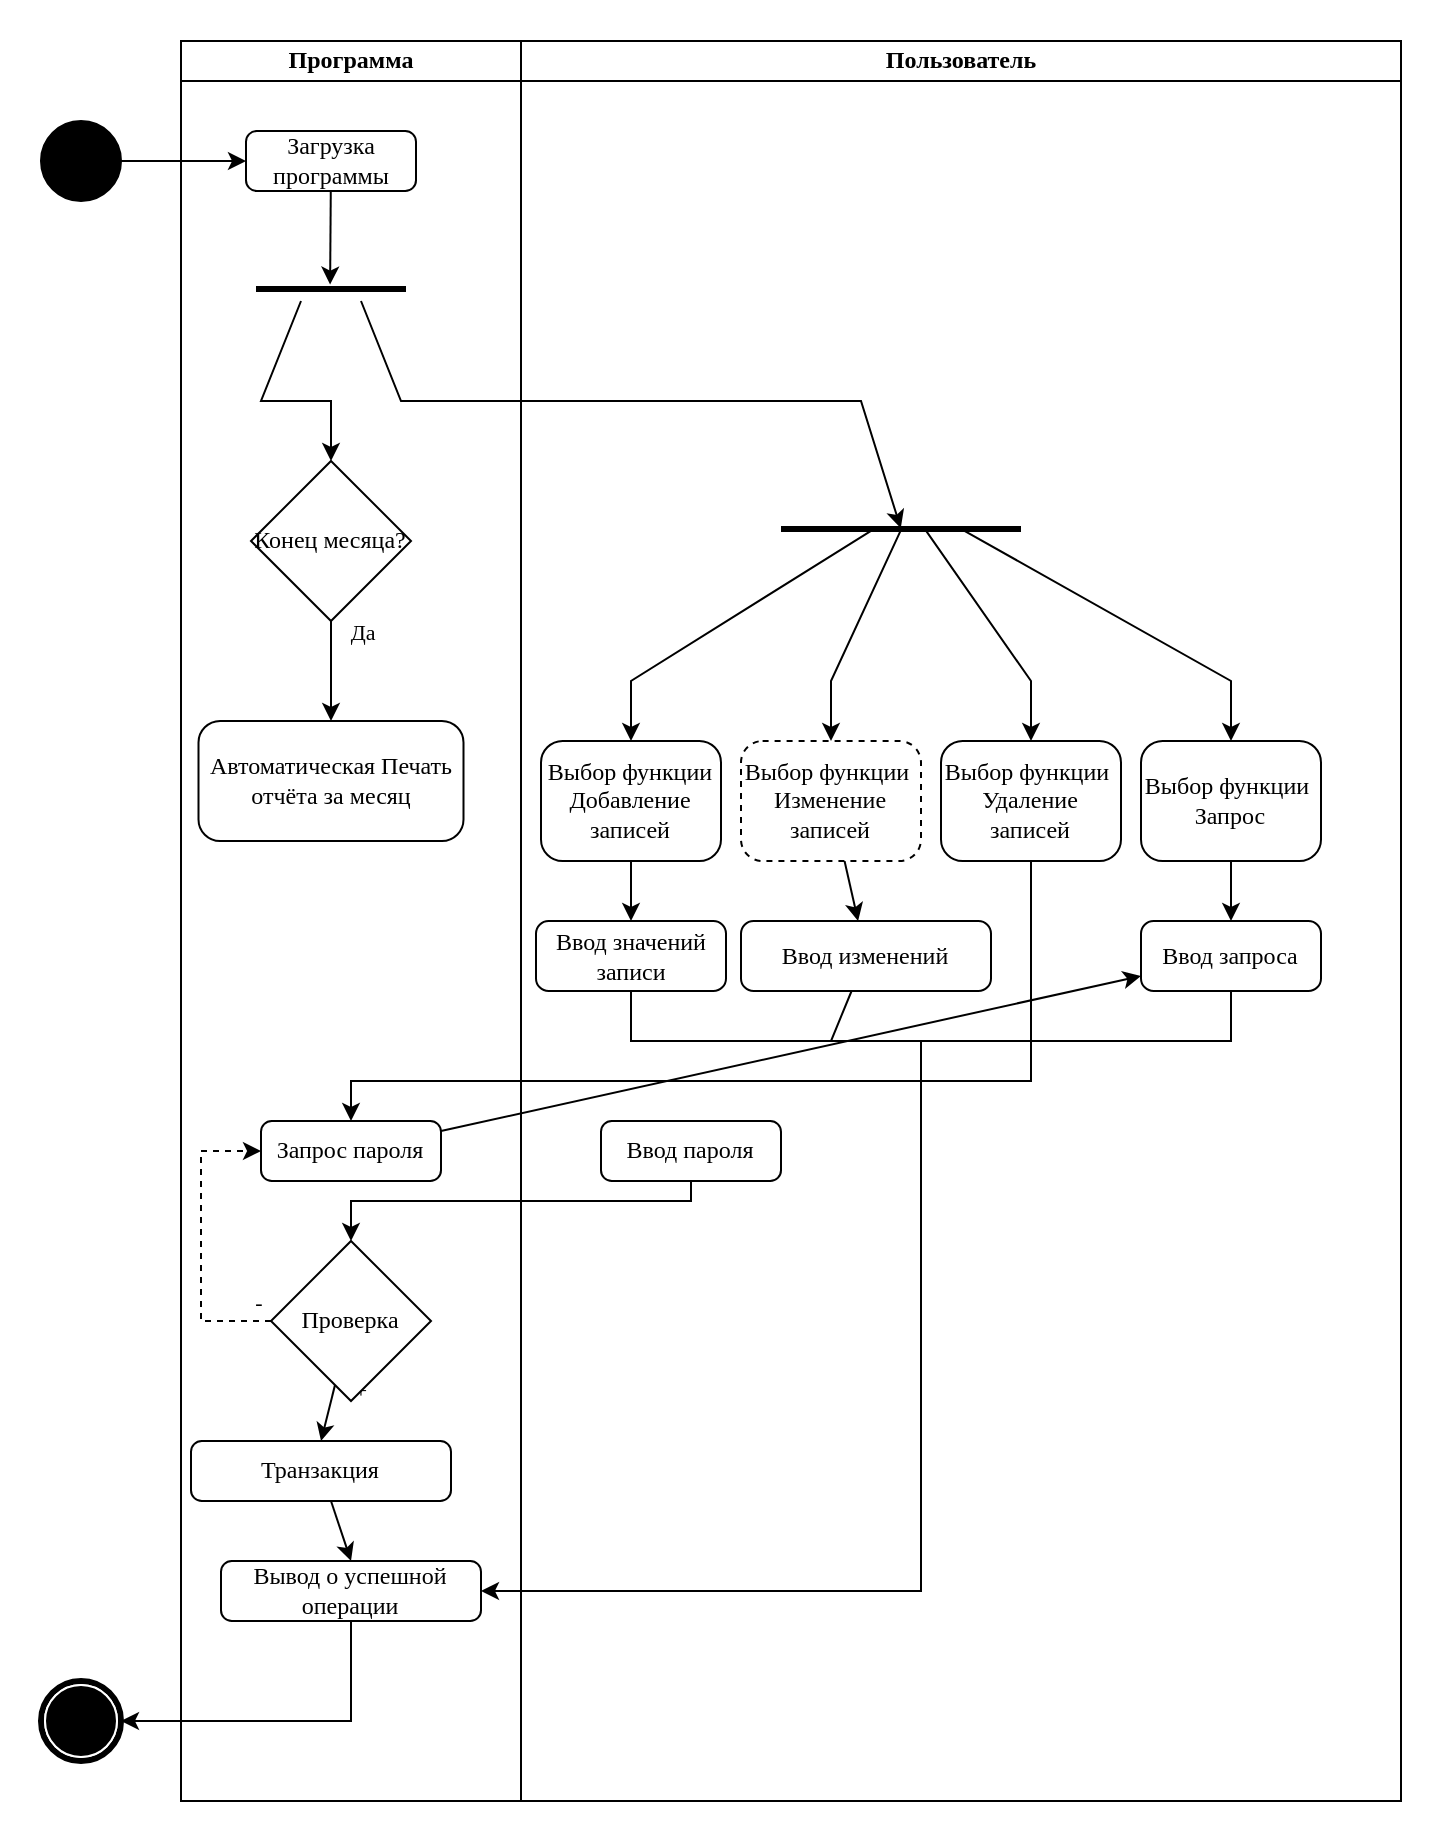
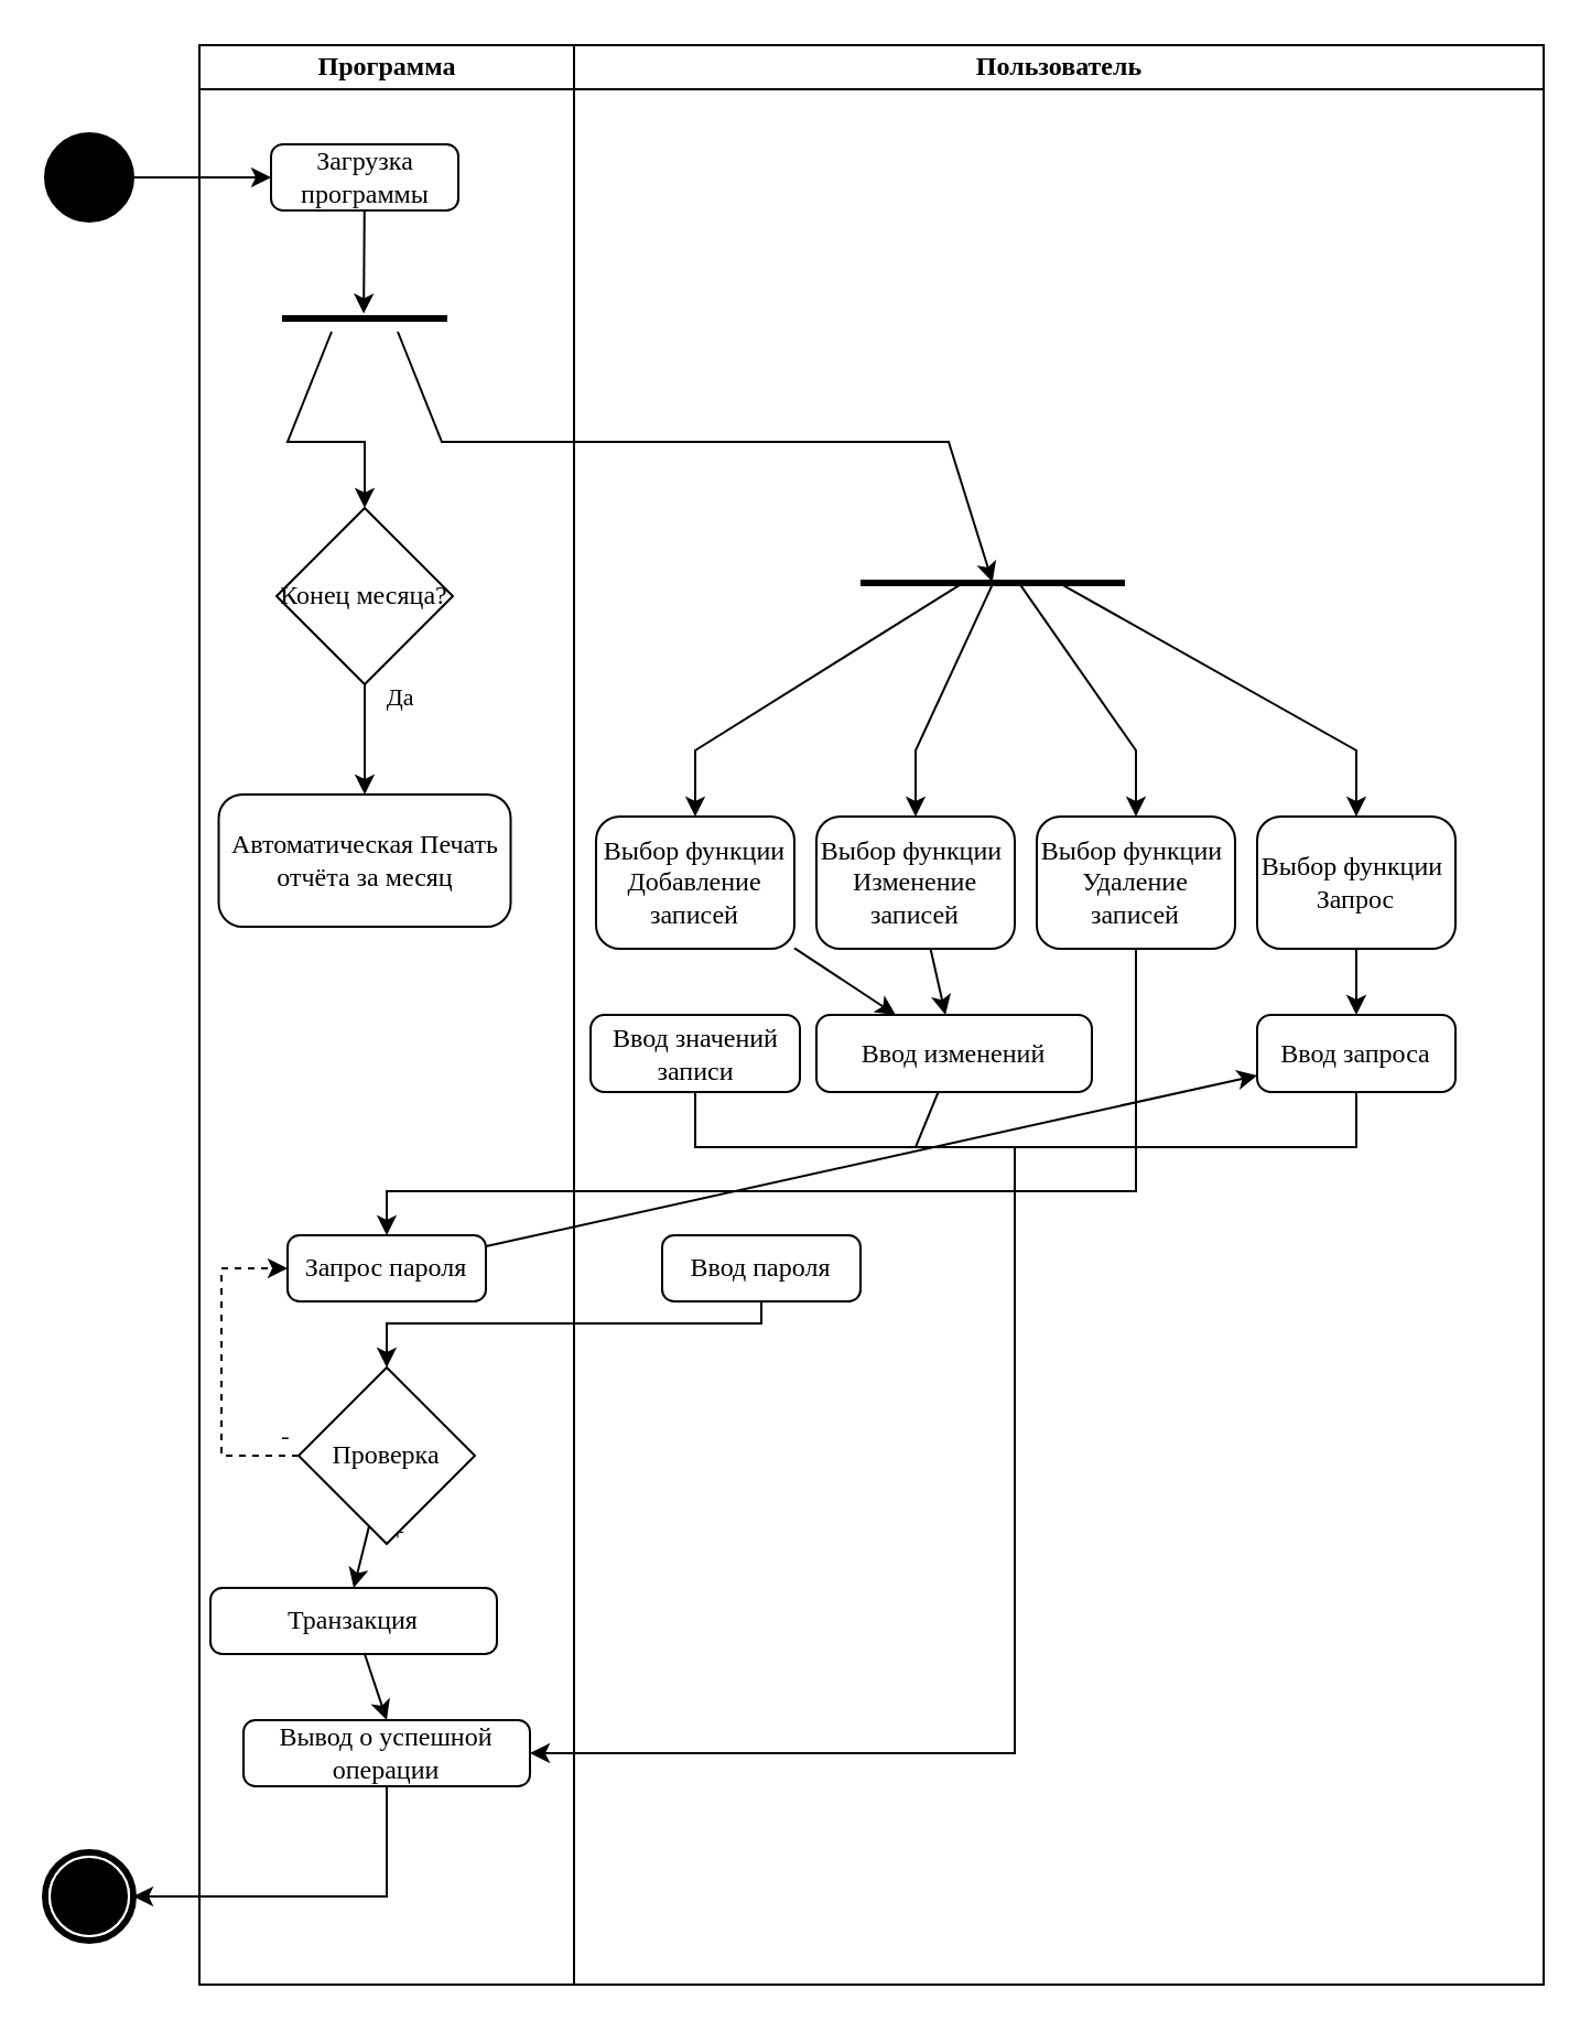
  <mxCell id="0" />
  <mxCell id="1" style="" parent="0" />
  <mxCell id="2" style="rounded=0;orthogonalLoop=1;jettySize=auto;html=1;fontFamily=Verdana;entryX=0;entryY=0.5;entryDx=0;entryDy=0;" edge="1" parent="1" source="3"><mxGeometry relative="1" as="geometry"><mxPoint x="122.5" y="80" as="targetPoint" /></mxGeometry></mxCell>
  <mxCell id="3" value="" style="ellipse;whiteSpace=wrap;html=1;rounded=0;shadow=0;comic=0;labelBackgroundColor=none;strokeWidth=1;fillColor=#000000;fontFamily=Verdana;fontSize=12;align=center;" parent="1" vertex="1"><mxGeometry x="20" y="60" width="40" height="40" as="geometry" /></mxCell>
  <mxCell id="4" value="" style="shape=mxgraph.bpmn.shape;html=1;verticalLabelPosition=bottom;labelBackgroundColor=#ffffff;verticalAlign=top;perimeter=ellipsePerimeter;outline=end;symbol=terminate;rounded=0;shadow=0;comic=0;strokeWidth=1;fontFamily=Verdana;fontSize=12;align=center;" parent="1" vertex="1"><mxGeometry x="20" y="840" width="40" height="40" as="geometry" /></mxCell>
  <mxCell id="5" value="Программа" style="swimlane;html=1;startSize=20;fontFamily=Verdana;" vertex="1" parent="1"><mxGeometry x="90" y="20" width="170" height="880" as="geometry" /></mxCell>
  <mxCell id="6" style="edgeStyle=none;rounded=0;orthogonalLoop=1;jettySize=auto;html=1;fontFamily=Verdana;entryX=0.5;entryY=0;entryDx=0;entryDy=0;" edge="1" parent="5"><mxGeometry relative="1" as="geometry"><mxPoint x="75" y="75" as="sourcePoint" /></mxGeometry></mxCell>
  <mxCell id="7" style="edgeStyle=none;rounded=0;orthogonalLoop=1;jettySize=auto;html=1;exitX=0.5;exitY=1;exitDx=0;exitDy=0;entryX=0.5;entryY=0;entryDx=0;entryDy=0;fontFamily=Verdana;" edge="1" parent="5"><mxGeometry relative="1" as="geometry"><mxPoint x="75" y="180" as="sourcePoint" /></mxGeometry></mxCell>
  <mxCell id="8" value="Да" style="edgeLabel;html=1;align=center;verticalAlign=middle;resizable=0;points=[];fontFamily=Verdana;" vertex="1" connectable="0" parent="7"><mxGeometry x="-0.274" y="-1" relative="1" as="geometry"><mxPoint x="16" y="-13" as="offset" /></mxGeometry></mxCell>
  <mxCell id="9" value="Пользователь" style="swimlane;html=1;startSize=20;fontFamily=Verdana;" vertex="1" parent="1"><mxGeometry x="260" y="20" width="440" height="880" as="geometry" /></mxCell>
  <mxCell id="10" value="Слой без названия" parent="0" />
  <mxCell id="11" style="edgeStyle=none;rounded=0;orthogonalLoop=1;jettySize=auto;html=1;entryX=0.494;entryY=0.226;entryDx=0;entryDy=0;entryPerimeter=0;fontFamily=Verdana;" edge="1" parent="10" source="12" target="32"><mxGeometry relative="1" as="geometry" /></mxCell>
  <mxCell id="12" value="Загрузка программы" style="rounded=1;whiteSpace=wrap;html=1;arcSize=18;fontFamily=Verdana;" vertex="1" parent="10"><mxGeometry x="122.5" y="65" width="85" height="30" as="geometry" /></mxCell>
  <mxCell id="13" style="edgeStyle=none;rounded=0;orthogonalLoop=1;jettySize=auto;html=1;entryX=0.5;entryY=0;entryDx=0;entryDy=0;fontFamily=Verdana;" edge="1" parent="10" source="15" target="16"><mxGeometry relative="1" as="geometry" /></mxCell>
  <mxCell id="14" value="Да" style="edgeLabel;html=1;align=center;verticalAlign=middle;resizable=0;points=[];fontFamily=Verdana;" vertex="1" connectable="0" parent="13"><mxGeometry x="-0.427" relative="1" as="geometry"><mxPoint x="15" y="-9" as="offset" /></mxGeometry></mxCell>
  <mxCell id="15" value="Конец месяца?" style="rhombus;whiteSpace=wrap;html=1;fontFamily=Verdana;strokeWidth=1;" vertex="1" parent="10"><mxGeometry x="125" y="230" width="80" height="80" as="geometry" /></mxCell>
  <mxCell id="16" value="Автоматическая Печать отчёта за месяц" style="rounded=1;whiteSpace=wrap;html=1;arcSize=18;fontFamily=Verdana;" vertex="1" parent="10"><mxGeometry x="98.75" y="360" width="132.5" height="60" as="geometry" /></mxCell>
  <mxCell id="17" value="" style="line;strokeWidth=3;fillColor=none;align=left;verticalAlign=middle;spacingTop=-1;spacingLeft=3;spacingRight=3;rotatable=0;labelPosition=right;points=[];portConstraint=eastwest;fontFamily=Verdana;" vertex="1" parent="10"><mxGeometry x="390" y="260" width="120" height="8" as="geometry" /></mxCell>
  <mxCell id="18" value="" style="endArrow=classic;html=1;rounded=0;exitX=0.395;exitY=0.428;exitDx=0;exitDy=0;exitPerimeter=0;fontFamily=Verdana;entryX=0.5;entryY=0;entryDx=0;entryDy=0;" edge="1" parent="10" source="17" target="20"><mxGeometry width="50" height="50" relative="1" as="geometry"><mxPoint x="40" y="300" as="sourcePoint" /><mxPoint x="20" y="250" as="targetPoint" /><Array as="points"><mxPoint x="315" y="340" /></Array></mxGeometry></mxCell>
- <mxCell id="19" style="edgeStyle=none;rounded=0;orthogonalLoop=1;jettySize=auto;html=1;fontFamily=Verdana;entryX=0.5;entryY=0;entryDx=0;entryDy=0;" edge="1" parent="10" source="20" target="47"><mxGeometry relative="1" as="geometry"><mxPoint x="315" y="500" as="targetPoint" /></mxGeometry></mxCell>
+ <mxCell id="19" style="edgeStyle=none;rounded=0;orthogonalLoop=1;jettySize=auto;html=1;fontFamily=Verdana;" edge="1" parent="10" source="20" target="45"><mxGeometry relative="1" as="geometry"><mxPoint x="315" y="500" as="targetPoint" /></mxGeometry></mxCell>
  <mxCell id="20" value="Выбор функции Добавление записей" style="rounded=1;whiteSpace=wrap;html=1;arcSize=18;fontFamily=Verdana;" vertex="1" parent="10"><mxGeometry x="270" y="370" width="90" height="60" as="geometry" /></mxCell>
  <mxCell id="21" value="" style="edgeStyle=none;rounded=0;orthogonalLoop=1;jettySize=auto;html=1;fontFamily=Verdana;" edge="1" parent="10" source="22" target="45"><mxGeometry relative="1" as="geometry" /></mxCell>
- <mxCell id="22" value="Выбор функции&amp;nbsp;&lt;br&gt;Изменение записей" style="rounded=1;whiteSpace=wrap;html=1;arcSize=18;fontFamily=Verdana;dashed=1;" vertex="1" parent="10"><mxGeometry x="370" y="370" width="90" height="60" as="geometry" /></mxCell>
+ <mxCell id="22" value="Выбор функции&amp;nbsp;&lt;br&gt;Изменение записей" style="rounded=1;whiteSpace=wrap;html=1;arcSize=18;fontFamily=Verdana;" vertex="1" parent="10"><mxGeometry x="370" y="370" width="90" height="60" as="geometry" /></mxCell>
  <mxCell id="23" value="" style="endArrow=classic;html=1;rounded=0;exitX=0.499;exitY=0.581;exitDx=0;exitDy=0;exitPerimeter=0;fontFamily=Verdana;entryX=0.5;entryY=0;entryDx=0;entryDy=0;" edge="1" parent="10" source="17" target="22"><mxGeometry width="50" height="50" relative="1" as="geometry"><mxPoint x="74.74" y="203.864" as="sourcePoint" /><mxPoint x="100" y="250" as="targetPoint" /><Array as="points"><mxPoint x="415" y="340" /></Array></mxGeometry></mxCell>
  <mxCell id="24" style="edgeStyle=none;rounded=0;orthogonalLoop=1;jettySize=auto;html=1;fontFamily=Verdana;entryX=0.5;entryY=0;entryDx=0;entryDy=0;" edge="1" parent="10" source="25" target="34"><mxGeometry relative="1" as="geometry"><Array as="points"><mxPoint x="515" y="540" /><mxPoint x="175" y="540" /></Array></mxGeometry></mxCell>
  <mxCell id="25" value="Выбор функции&amp;nbsp;&lt;br&gt;Удаление записей" style="rounded=1;whiteSpace=wrap;html=1;arcSize=18;fontFamily=Verdana;" vertex="1" parent="10"><mxGeometry x="470" y="370" width="90" height="60" as="geometry" /></mxCell>
  <mxCell id="26" value="" style="endArrow=classic;html=1;rounded=0;exitX=0.596;exitY=0.428;exitDx=0;exitDy=0;exitPerimeter=0;fontFamily=Verdana;entryX=0.5;entryY=0;entryDx=0;entryDy=0;" edge="1" parent="10" source="17" target="25"><mxGeometry width="50" height="50" relative="1" as="geometry"><mxPoint x="74.74" y="203.864" as="sourcePoint" /><mxPoint x="100" y="250" as="targetPoint" /><Array as="points"><mxPoint x="515" y="340" /></Array></mxGeometry></mxCell>
  <mxCell id="27" style="edgeStyle=none;rounded=0;orthogonalLoop=1;jettySize=auto;html=1;exitX=0.757;exitY=0.554;exitDx=0;exitDy=0;entryX=0.5;entryY=0;entryDx=0;entryDy=0;fontFamily=Verdana;exitPerimeter=0;" edge="1" parent="10" source="17" target="29"><mxGeometry relative="1" as="geometry"><Array as="points"><mxPoint x="615" y="340" /></Array></mxGeometry></mxCell>
  <mxCell id="28" style="edgeStyle=none;rounded=0;orthogonalLoop=1;jettySize=auto;html=1;fontFamily=Verdana;" edge="1" parent="10" source="29"><mxGeometry relative="1" as="geometry"><mxPoint x="615" y="460" as="targetPoint" /></mxGeometry></mxCell>
  <mxCell id="29" value="Выбор функции&amp;nbsp;&lt;br&gt;Запрос" style="rounded=1;whiteSpace=wrap;html=1;arcSize=18;fontFamily=Verdana;" vertex="1" parent="10"><mxGeometry x="570" y="370" width="90" height="60" as="geometry" /></mxCell>
  <mxCell id="30" style="edgeStyle=none;rounded=0;orthogonalLoop=1;jettySize=auto;html=1;entryX=0.499;entryY=0.45;entryDx=0;entryDy=0;entryPerimeter=0;fontFamily=Verdana;" edge="1" parent="10" target="17"><mxGeometry relative="1" as="geometry"><mxPoint x="180" y="150" as="sourcePoint" /><Array as="points"><mxPoint x="200" y="200" /><mxPoint x="430" y="200" /></Array></mxGeometry></mxCell>
  <mxCell id="31" style="edgeStyle=none;rounded=0;orthogonalLoop=1;jettySize=auto;html=1;entryX=0.5;entryY=0;entryDx=0;entryDy=0;fontFamily=Verdana;" edge="1" parent="10" target="15"><mxGeometry relative="1" as="geometry"><mxPoint x="150" y="150" as="sourcePoint" /><Array as="points"><mxPoint x="130" y="200" /><mxPoint x="165" y="200" /></Array></mxGeometry></mxCell>
  <mxCell id="32" value="" style="line;strokeWidth=3;fillColor=none;align=left;verticalAlign=middle;spacingTop=-1;spacingLeft=3;spacingRight=3;rotatable=0;labelPosition=right;points=[];portConstraint=eastwest;fontFamily=Verdana;" vertex="1" parent="10"><mxGeometry x="127.5" y="140" width="75" height="8" as="geometry" /></mxCell>
  <mxCell id="33" style="edgeStyle=none;rounded=0;orthogonalLoop=1;jettySize=auto;html=1;fontFamily=Verdana;" edge="1" parent="10" source="34" target="49"><mxGeometry relative="1" as="geometry" /></mxCell>
  <mxCell id="34" value="Запрос пароля" style="rounded=1;whiteSpace=wrap;html=1;arcSize=18;fontFamily=Verdana;" vertex="1" parent="10"><mxGeometry x="130" y="560" width="90" height="30" as="geometry" /></mxCell>
  <mxCell id="35" style="edgeStyle=none;rounded=0;orthogonalLoop=1;jettySize=auto;html=1;entryX=0.5;entryY=0;entryDx=0;entryDy=0;fontFamily=Verdana;" edge="1" parent="10" source="39" target="41"><mxGeometry relative="1" as="geometry" /></mxCell>
  <mxCell id="36" value="+" style="edgeLabel;html=1;align=center;verticalAlign=middle;resizable=0;points=[];fontFamily=Verdana;" vertex="1" connectable="0" parent="35"><mxGeometry x="-0.249" y="1" relative="1" as="geometry"><mxPoint x="14" y="-8" as="offset" /></mxGeometry></mxCell>
  <mxCell id="37" style="edgeStyle=none;rounded=0;orthogonalLoop=1;jettySize=auto;html=1;entryX=0;entryY=0.5;entryDx=0;entryDy=0;fontFamily=Verdana;dashed=1;" edge="1" parent="10" source="39" target="34"><mxGeometry relative="1" as="geometry"><Array as="points"><mxPoint x="100" y="660" /><mxPoint x="100" y="575" /></Array></mxGeometry></mxCell>
  <mxCell id="38" value="-" style="edgeLabel;html=1;align=center;verticalAlign=middle;resizable=0;points=[];fontFamily=Verdana;" vertex="1" connectable="0" parent="37"><mxGeometry x="-0.888" y="-1" relative="1" as="geometry"><mxPoint x="1" y="-9" as="offset" /></mxGeometry></mxCell>
  <mxCell id="39" value="Проверка" style="rhombus;whiteSpace=wrap;html=1;fontFamily=Verdana;strokeWidth=1;" vertex="1" parent="10"><mxGeometry x="135" y="620" width="80" height="80" as="geometry" /></mxCell>
  <mxCell id="40" style="edgeStyle=none;rounded=0;orthogonalLoop=1;jettySize=auto;html=1;entryX=0.5;entryY=0;entryDx=0;entryDy=0;fontFamily=Verdana;" edge="1" parent="10" source="41" target="51"><mxGeometry relative="1" as="geometry" /></mxCell>
  <mxCell id="41" value="Транзакция" style="rounded=1;whiteSpace=wrap;html=1;arcSize=18;fontFamily=Verdana;" vertex="1" parent="10"><mxGeometry x="95" y="720" width="130" height="30" as="geometry" /></mxCell>
  <mxCell id="42" style="edgeStyle=none;rounded=0;orthogonalLoop=1;jettySize=auto;html=1;entryX=0.5;entryY=0;entryDx=0;entryDy=0;fontFamily=Verdana;exitX=0.5;exitY=1;exitDx=0;exitDy=0;" edge="1" parent="10" source="43" target="39"><mxGeometry relative="1" as="geometry"><Array as="points"><mxPoint x="345" y="600" /><mxPoint x="175" y="600" /></Array></mxGeometry></mxCell>
  <mxCell id="43" value="Ввод пароля" style="rounded=1;whiteSpace=wrap;html=1;arcSize=18;fontFamily=Verdana;" vertex="1" parent="10"><mxGeometry x="300" y="560" width="90" height="30" as="geometry" /></mxCell>
  <mxCell id="44" style="edgeStyle=none;rounded=0;orthogonalLoop=1;jettySize=auto;html=1;fontFamily=Verdana;endArrow=none;endFill=0;" edge="1" parent="10" source="45"><mxGeometry relative="1" as="geometry"><mxPoint x="460" y="520" as="targetPoint" /><Array as="points"><mxPoint x="415" y="520" /></Array></mxGeometry></mxCell>
  <mxCell id="45" value="Ввод изменений" style="whiteSpace=wrap;html=1;fontFamily=Verdana;rounded=1;arcSize=18;" vertex="1" parent="10"><mxGeometry x="370" y="460" width="125" height="35" as="geometry" /></mxCell>
  <mxCell id="46" style="edgeStyle=none;rounded=0;orthogonalLoop=1;jettySize=auto;html=1;fontFamily=Verdana;entryX=1;entryY=0.5;entryDx=0;entryDy=0;" edge="1" parent="10" source="47" target="51"><mxGeometry relative="1" as="geometry"><mxPoint x="315" y="800" as="targetPoint" /><Array as="points"><mxPoint x="315" y="520" /><mxPoint x="460" y="520" /><mxPoint x="460" y="795" /></Array></mxGeometry></mxCell>
  <mxCell id="47" value="Ввод значений записи" style="whiteSpace=wrap;html=1;fontFamily=Verdana;rounded=1;arcSize=18;" vertex="1" parent="10"><mxGeometry x="267.5" y="460" width="95" height="35" as="geometry" /></mxCell>
  <mxCell id="48" style="edgeStyle=none;rounded=0;orthogonalLoop=1;jettySize=auto;html=1;fontFamily=Verdana;endArrow=none;endFill=0;" edge="1" parent="10" source="49"><mxGeometry relative="1" as="geometry"><mxPoint x="460" y="610" as="targetPoint" /><Array as="points"><mxPoint x="615" y="520" /><mxPoint x="460" y="520" /></Array></mxGeometry></mxCell>
  <mxCell id="49" value="Ввод запроса" style="whiteSpace=wrap;html=1;fontFamily=Verdana;rounded=1;arcSize=18;" vertex="1" parent="10"><mxGeometry x="570" y="460" width="90" height="35" as="geometry" /></mxCell>
  <mxCell id="50" style="edgeStyle=none;rounded=0;orthogonalLoop=1;jettySize=auto;html=1;fontFamily=Verdana;endArrow=classic;endFill=1;startArrow=none;startFill=0;entryX=1;entryY=0.5;entryDx=0;entryDy=0;" edge="1" parent="10" source="51" target="4"><mxGeometry relative="1" as="geometry"><mxPoint x="175" y="880" as="targetPoint" /><Array as="points"><mxPoint x="175" y="860" /></Array></mxGeometry></mxCell>
  <mxCell id="51" value="Вывод о успешной операции" style="rounded=1;whiteSpace=wrap;html=1;arcSize=18;fontFamily=Verdana;" vertex="1" parent="10"><mxGeometry x="110" y="780" width="130" height="30" as="geometry" /></mxCell>
